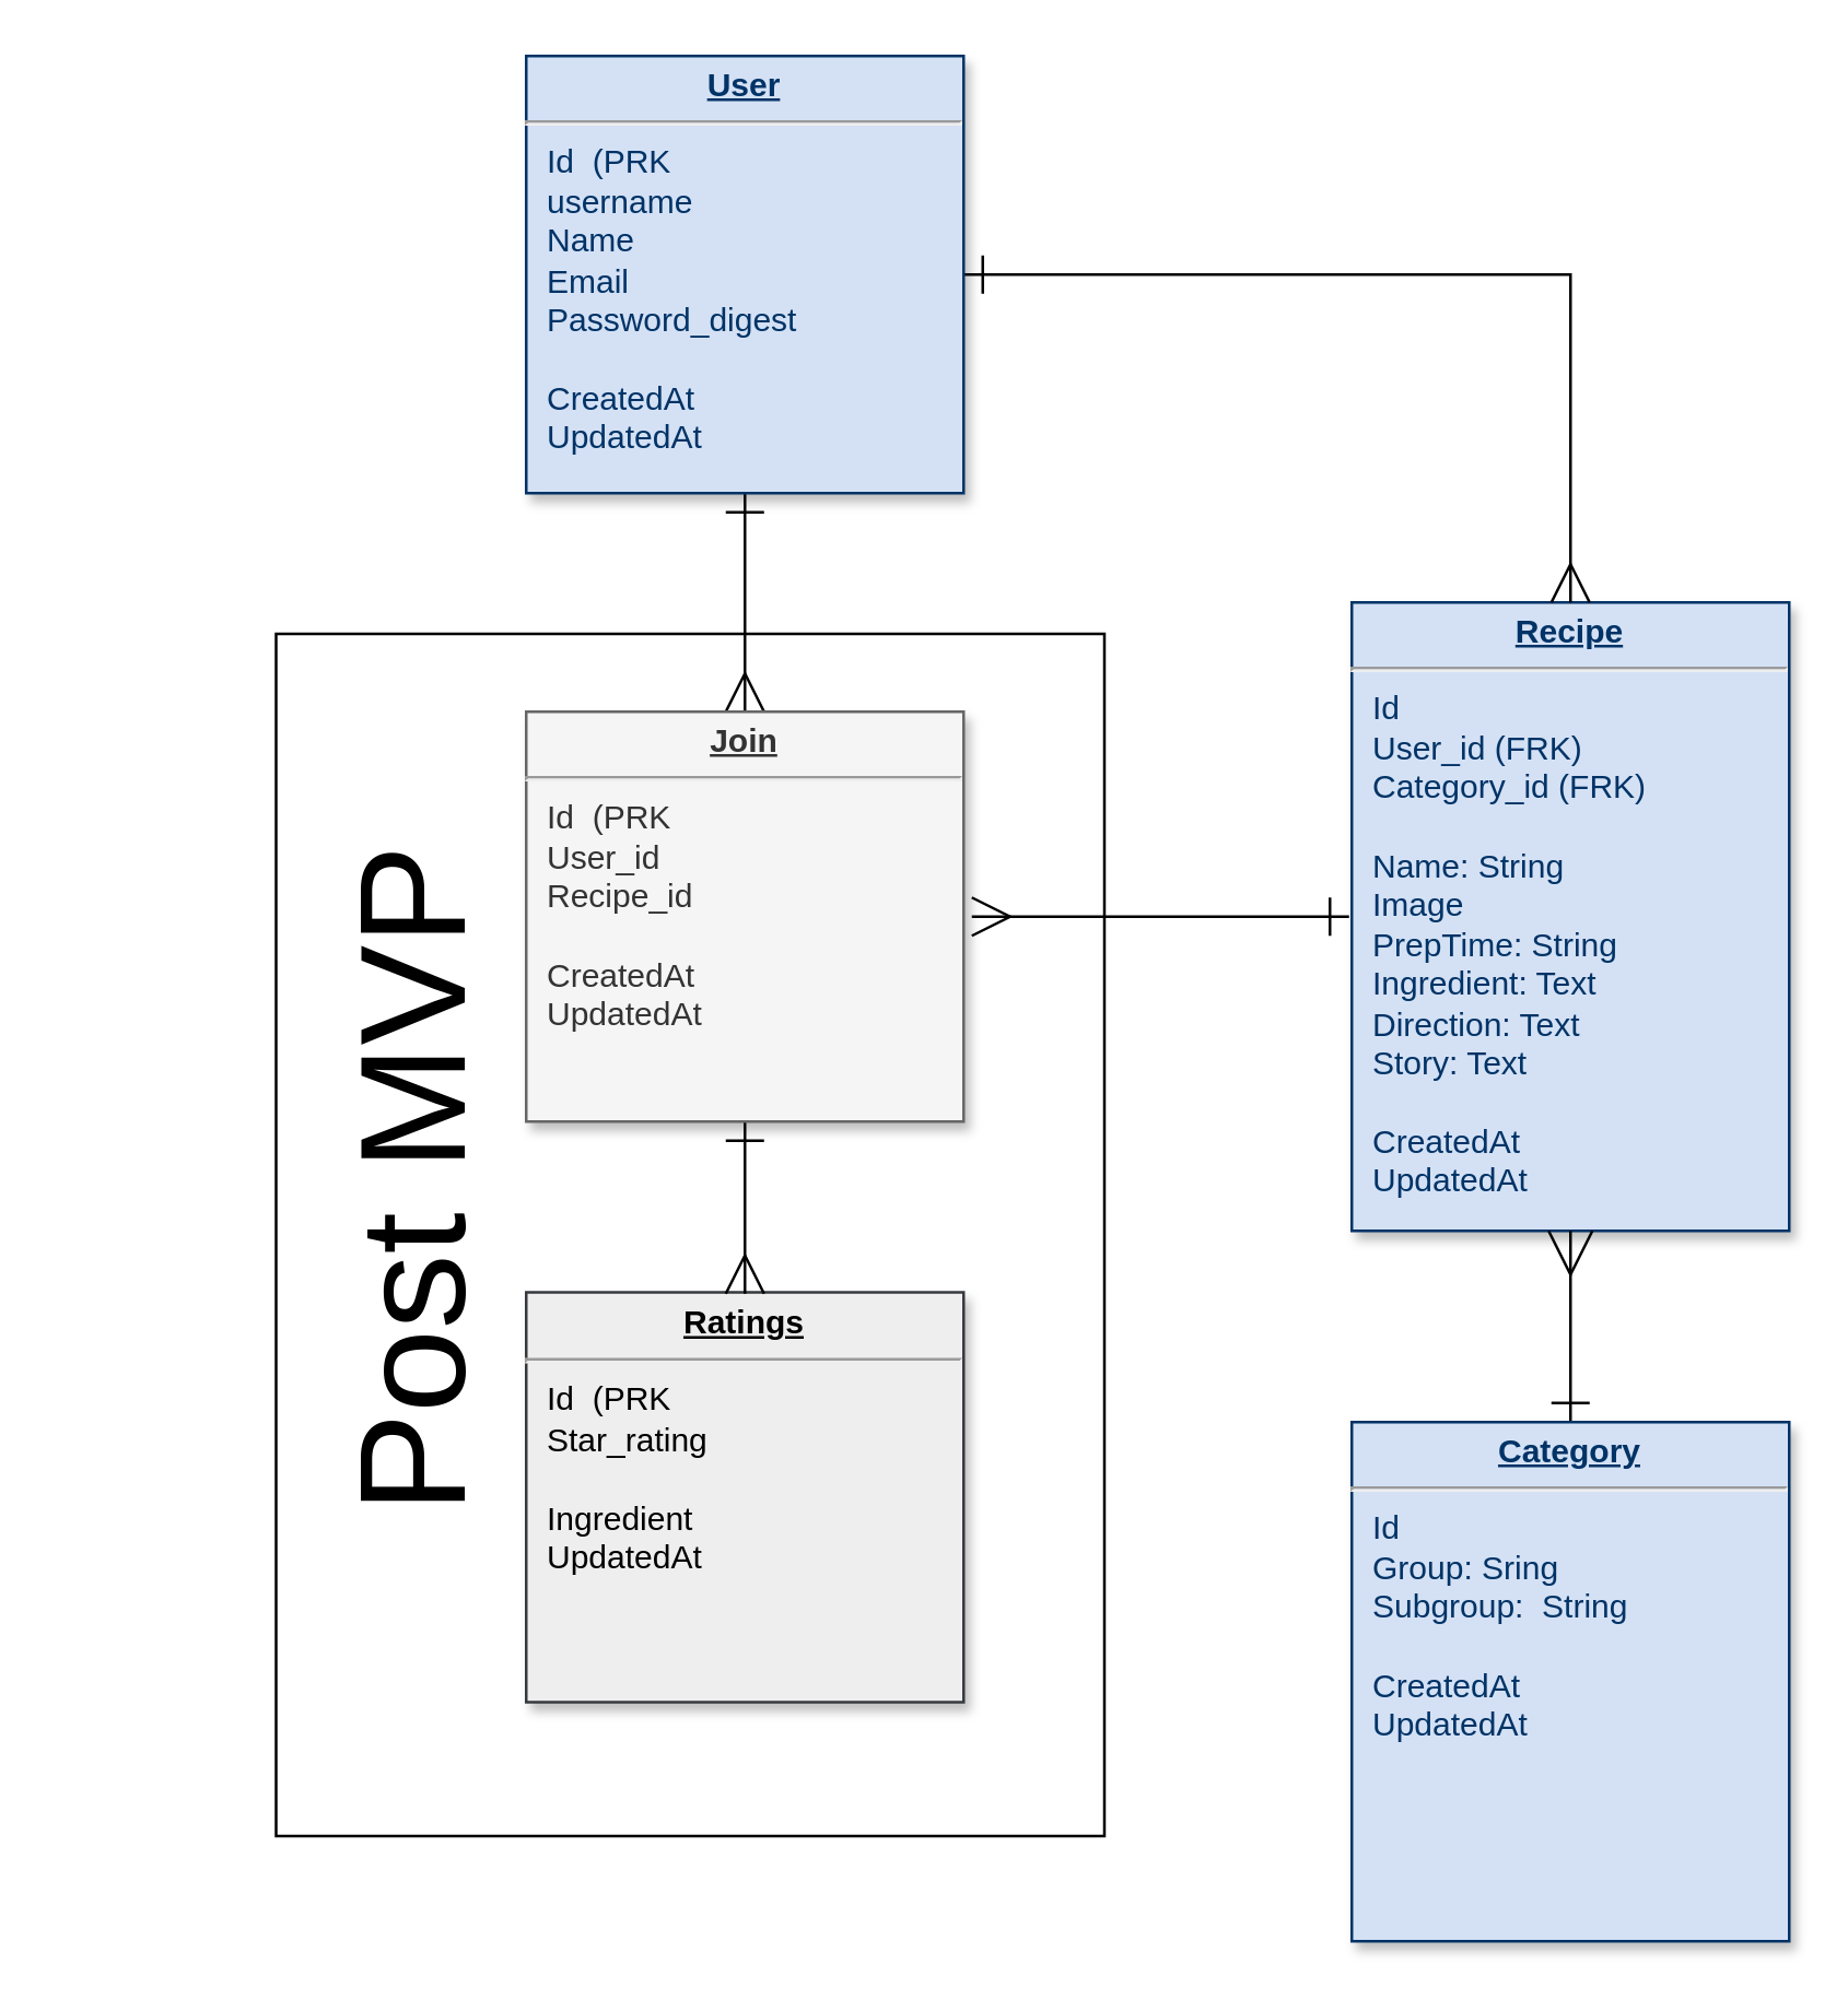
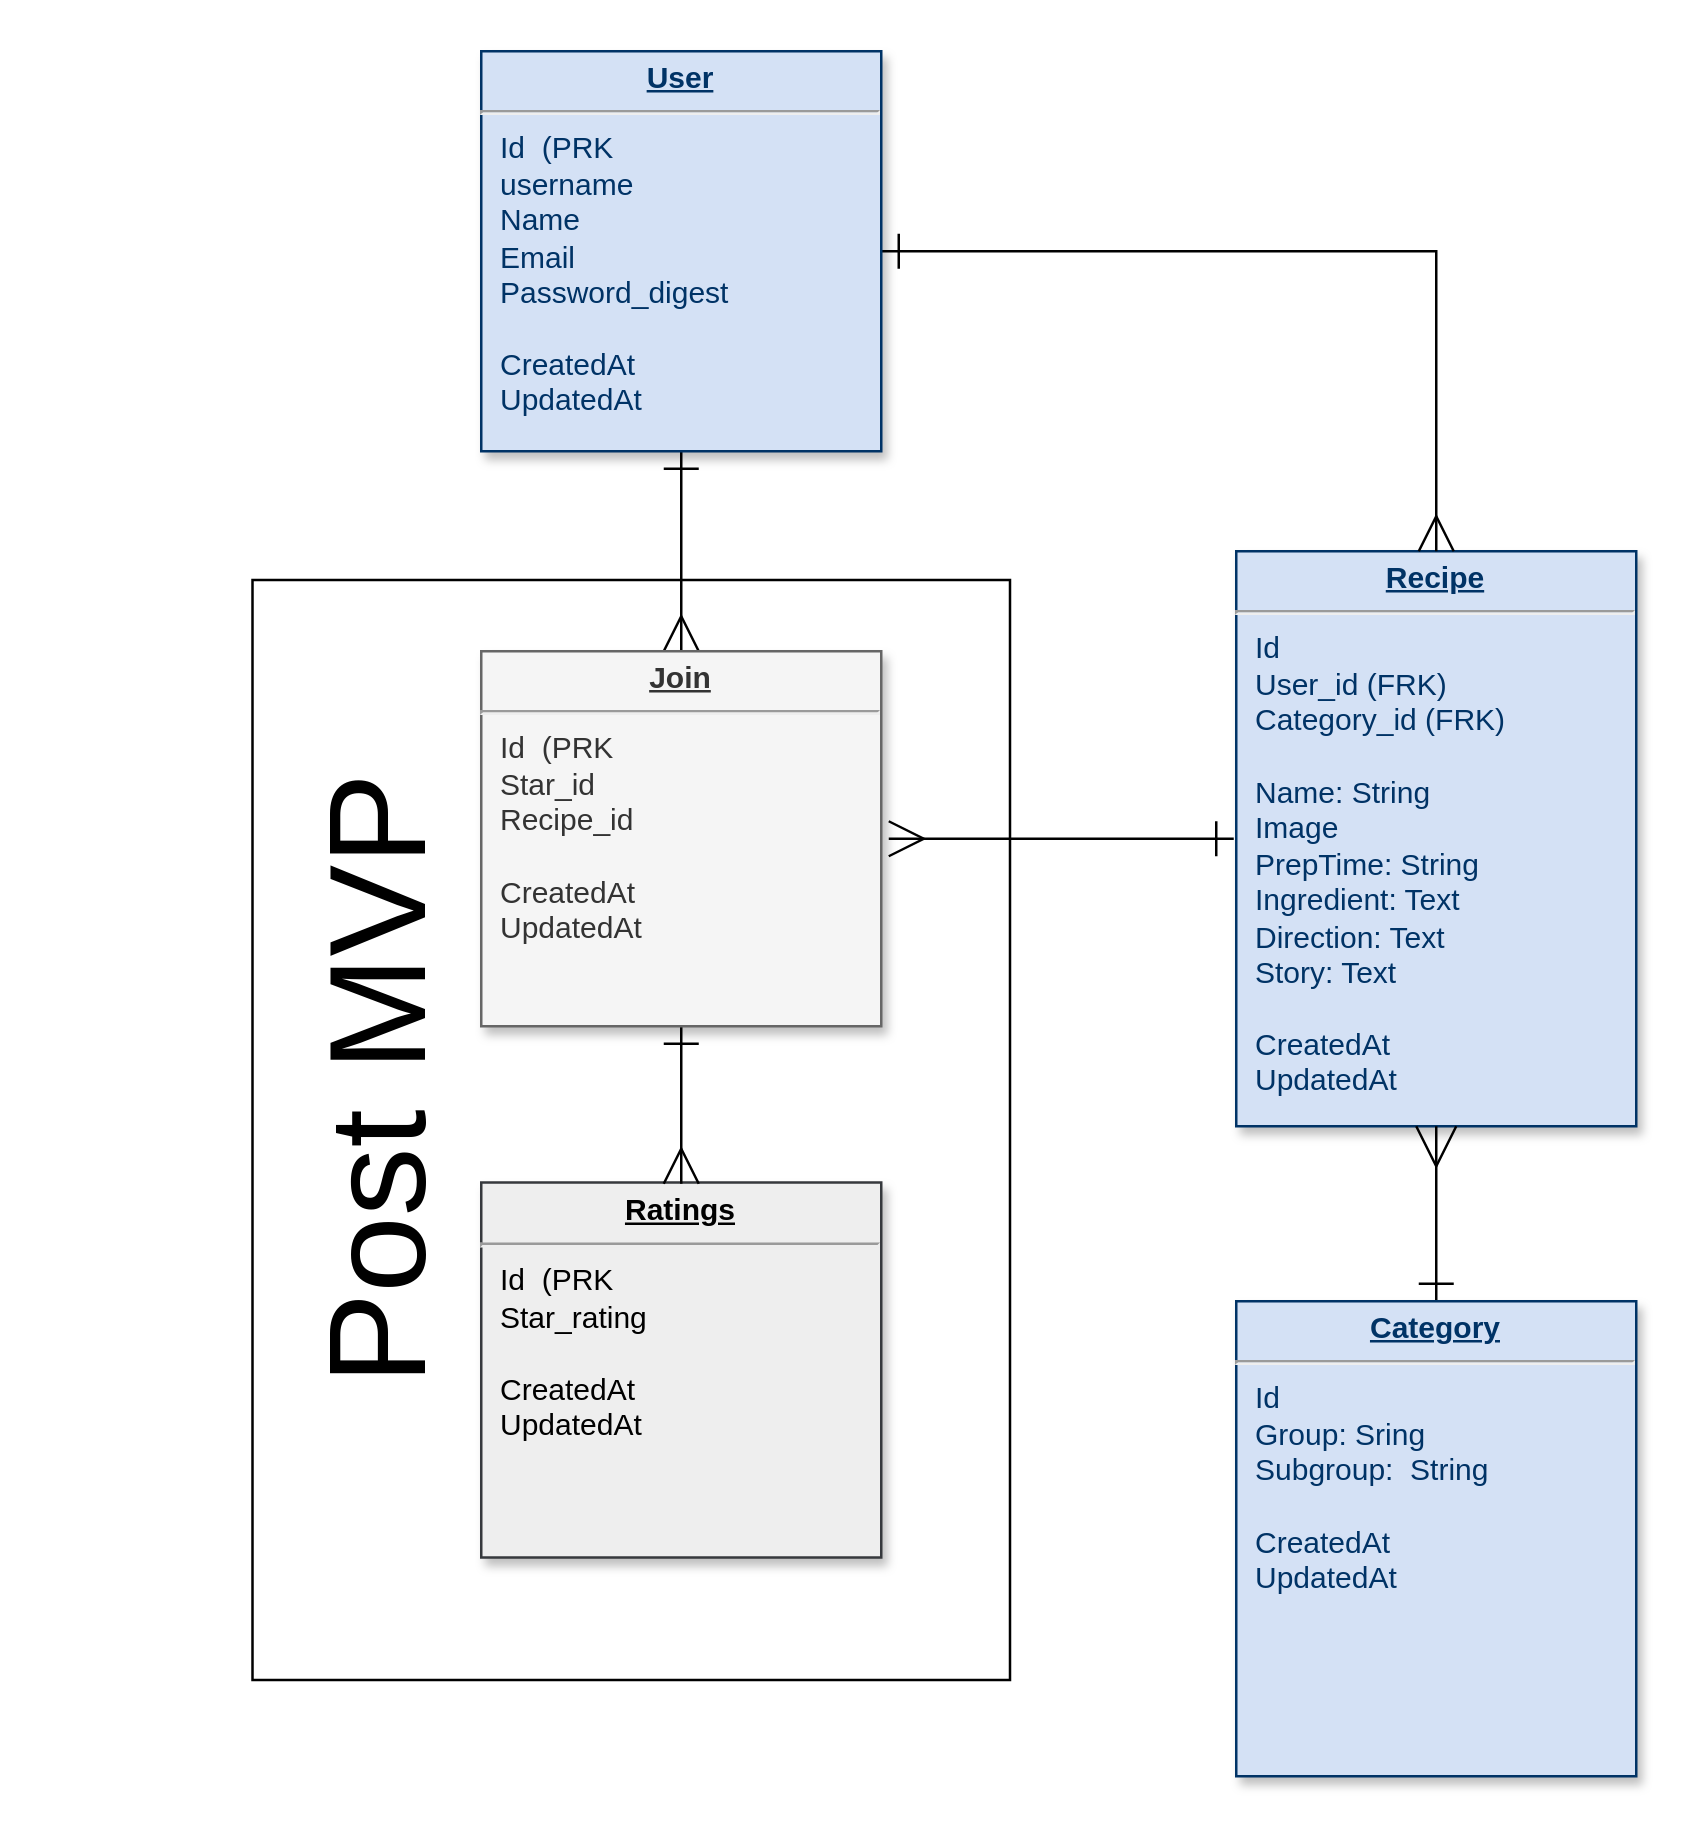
  <mxCell id="0" />
  <mxCell id="1" parent="0" />
  <mxCell id="2" value="" style="rounded=0;whiteSpace=wrap;html=1;labelBackgroundColor=none;gradientColor=none;rotation=90;" parent="1" vertex="1"><mxGeometry y="300" width="440" height="303" as="geometry" x="32" /></mxCell>
  <mxCell id="3" style="edgeStyle=orthogonalEdgeStyle;rounded=0;orthogonalLoop=1;jettySize=auto;html=1;startArrow=ERone;startFill=0;endArrow=ERmany;endFill=0;endSize=12;startSize=12;" parent="1" edge="1"><mxGeometry relative="1" as="geometry"><mxPoint x="493" y="335" as="sourcePoint" /><mxPoint x="355" y="335" as="targetPoint" /><Array as="points"><mxPoint x="493" y="335" /></Array></mxGeometry></mxCell>
  <mxCell id="4" value="&lt;p style=&quot;margin: 0px ; margin-top: 4px ; text-align: center ; text-decoration: underline&quot;&gt;&lt;b&gt;Recipe&lt;/b&gt;&lt;/p&gt;&lt;hr&gt;&lt;p style=&quot;margin: 0px ; margin-left: 8px&quot;&gt;Id&lt;/p&gt;&lt;p style=&quot;margin: 0px ; margin-left: 8px&quot;&gt;User_id (FRK)&lt;/p&gt;&lt;p style=&quot;margin: 0px ; margin-left: 8px&quot;&gt;Category_id (FRK)&lt;/p&gt;&lt;p style=&quot;margin: 0px ; margin-left: 8px&quot;&gt;&lt;br&gt;&lt;/p&gt;&lt;p style=&quot;margin: 0px ; margin-left: 8px&quot;&gt;Name: String&lt;/p&gt;&lt;p style=&quot;margin: 0px ; margin-left: 8px&quot;&gt;Image&lt;/p&gt;&lt;p style=&quot;margin: 0px ; margin-left: 8px&quot;&gt;PrepTime: String&lt;/p&gt;&lt;p style=&quot;margin: 0px ; margin-left: 8px&quot;&gt;Ingredient: Text&lt;/p&gt;&lt;p style=&quot;margin: 0px ; margin-left: 8px&quot;&gt;Direction: Text&lt;/p&gt;&lt;p style=&quot;margin: 0px ; margin-left: 8px&quot;&gt;Story: Text&lt;/p&gt;&lt;p style=&quot;margin: 0px ; margin-left: 8px&quot;&gt;&lt;br&gt;&lt;/p&gt;&lt;p style=&quot;margin: 0px ; margin-left: 8px&quot;&gt;CreatedAt&lt;/p&gt;&lt;p style=&quot;margin: 0px ; margin-left: 8px&quot;&gt;UpdatedAt&lt;/p&gt;&lt;p style=&quot;margin: 0px ; margin-left: 8px&quot;&gt;&lt;br&gt;&lt;/p&gt;" style="verticalAlign=top;align=left;overflow=fill;fontSize=12;fontFamily=Helvetica;html=1;strokeColor=#003366;shadow=1;fillColor=#D4E1F5;fontColor=#003366" parent="1" vertex="1"><mxGeometry x="494" y="220" width="160" height="230" as="geometry" /></mxCell>
  <mxCell id="5" style="edgeStyle=orthogonalEdgeStyle;rounded=0;orthogonalLoop=1;jettySize=auto;html=1;exitX=0.5;exitY=1;exitDx=0;exitDy=0;entryX=0.5;entryY=0;entryDx=0;entryDy=0;startArrow=ERone;startFill=0;startSize=12;endArrow=ERmany;endFill=0;endSize=12;strokeWidth=1;" parent="1" source="7" target="12" edge="1"><mxGeometry relative="1" as="geometry" /></mxCell>
  <mxCell id="6" style="edgeStyle=orthogonalEdgeStyle;rounded=0;orthogonalLoop=1;jettySize=auto;html=1;exitX=1;exitY=0.5;exitDx=0;exitDy=0;entryX=0.5;entryY=0;entryDx=0;entryDy=0;startArrow=ERone;startFill=0;endArrow=ERmany;endFill=0;startSize=12;endSize=12;" parent="1" source="7" target="4" edge="1"><mxGeometry relative="1" as="geometry"><mxPoint x="493" y="100" as="targetPoint" /></mxGeometry></mxCell>
  <mxCell id="7" value="&lt;p style=&quot;margin: 0px ; margin-top: 4px ; text-align: center ; text-decoration: underline&quot;&gt;&lt;strong&gt;User&lt;/strong&gt;&lt;/p&gt;&lt;hr&gt;&lt;p style=&quot;margin: 0px ; margin-left: 8px&quot;&gt;Id&amp;nbsp; (PRK&lt;/p&gt;&lt;p style=&quot;margin: 0px ; margin-left: 8px&quot;&gt;username&lt;/p&gt;&lt;p style=&quot;margin: 0px ; margin-left: 8px&quot;&gt;Name&lt;/p&gt;&lt;p style=&quot;margin: 0px ; margin-left: 8px&quot;&gt;Email&lt;/p&gt;&lt;p style=&quot;margin: 0px ; margin-left: 8px&quot;&gt;Password_digest&lt;/p&gt;&lt;p style=&quot;margin: 0px ; margin-left: 8px&quot;&gt;&lt;br&gt;&lt;/p&gt;&lt;p style=&quot;margin: 0px ; margin-left: 8px&quot;&gt;CreatedAt&lt;/p&gt;&lt;p style=&quot;margin: 0px ; margin-left: 8px&quot;&gt;UpdatedAt&lt;/p&gt;&lt;p style=&quot;margin: 0px ; margin-left: 8px&quot;&gt;&lt;br&gt;&lt;/p&gt;" style="verticalAlign=top;align=left;overflow=fill;fontSize=12;fontFamily=Helvetica;html=1;strokeColor=#003366;shadow=1;fillColor=#D4E1F5;fontColor=#003366" parent="1" vertex="1"><mxGeometry x="192" y="20" width="160" height="160" as="geometry" /></mxCell>
  <mxCell id="8" value="" style="endArrow=ERone;endSize=12;startArrow=ERmany;startSize=14;startFill=0;edgeStyle=orthogonalEdgeStyle;align=left;verticalAlign=bottom;endFill=0;entryX=0.5;entryY=0;entryDx=0;entryDy=0;" parent="1" source="4" target="9" edge="1"><mxGeometry x="-0.818" y="5.0" relative="1" as="geometry"><mxPoint x="264" y="620" as="sourcePoint" /><mxPoint x="517" y="492.5" as="targetPoint" /><mxPoint as="offset" /></mxGeometry></mxCell>
  <mxCell id="9" value="&lt;p style=&quot;margin: 0px ; margin-top: 4px ; text-align: center ; text-decoration: underline&quot;&gt;&lt;b&gt;Category&lt;/b&gt;&lt;/p&gt;&lt;hr&gt;&lt;p style=&quot;margin: 0px ; margin-left: 8px&quot;&gt;Id&lt;/p&gt;&lt;p style=&quot;margin: 0px ; margin-left: 8px&quot;&gt;Group: Sring&lt;/p&gt;&lt;p style=&quot;margin: 0px ; margin-left: 8px&quot;&gt;Subgroup:&amp;nbsp; String&lt;/p&gt;&lt;p style=&quot;margin: 0px ; margin-left: 8px&quot;&gt;&lt;br&gt;&lt;/p&gt;&lt;p style=&quot;margin: 0px ; margin-left: 8px&quot;&gt;CreatedAt&lt;/p&gt;&lt;p style=&quot;margin: 0px ; margin-left: 8px&quot;&gt;UpdatedAt&lt;/p&gt;&lt;p style=&quot;margin: 0px ; margin-left: 8px&quot;&gt;&lt;br&gt;&lt;/p&gt;" style="verticalAlign=top;align=left;overflow=fill;fontSize=12;fontFamily=Helvetica;html=1;strokeColor=#003366;shadow=1;fillColor=#D4E1F5;fontColor=#003366" parent="1" vertex="1"><mxGeometry x="494" y="520" width="160" height="190" as="geometry" /></mxCell>
- <mxCell id="10" value="&lt;p style=&quot;margin: 0px ; margin-top: 4px ; text-align: center ; text-decoration: underline&quot;&gt;&lt;b&gt;Ratings&lt;/b&gt;&lt;/p&gt;&lt;hr&gt;&lt;p style=&quot;margin: 0px ; margin-left: 8px&quot;&gt;Id&amp;nbsp; (PRK&lt;/p&gt;&lt;p style=&quot;margin: 0px ; margin-left: 8px&quot;&gt;Star_rating&lt;/p&gt;&lt;p style=&quot;margin: 0px ; margin-left: 8px&quot;&gt;&lt;br&gt;&lt;/p&gt;&lt;p style=&quot;margin: 0px ; margin-left: 8px&quot;&gt;Ingredient&lt;/p&gt;&lt;p style=&quot;margin: 0px ; margin-left: 8px&quot;&gt;UpdatedAt&lt;/p&gt;&lt;p style=&quot;margin: 0px ; margin-left: 8px&quot;&gt;&lt;br&gt;&lt;/p&gt;" style="verticalAlign=top;align=left;overflow=fill;fontSize=12;fontFamily=Helvetica;html=1;strokeColor=#36393d;shadow=1;fillColor=#eeeeee;labelBackgroundColor=none;" parent="1" vertex="1"><mxGeometry x="192" y="472.5" width="160" height="150" as="geometry" /></mxCell>
+ <mxCell id="10" value="&lt;p style=&quot;margin: 0px ; margin-top: 4px ; text-align: center ; text-decoration: underline&quot;&gt;&lt;b&gt;Ratings&lt;/b&gt;&lt;/p&gt;&lt;hr&gt;&lt;p style=&quot;margin: 0px ; margin-left: 8px&quot;&gt;Id&amp;nbsp; (PRK&lt;/p&gt;&lt;p style=&quot;margin: 0px ; margin-left: 8px&quot;&gt;Star_rating&lt;/p&gt;&lt;p style=&quot;margin: 0px ; margin-left: 8px&quot;&gt;&lt;br&gt;&lt;/p&gt;&lt;p style=&quot;margin: 0px ; margin-left: 8px&quot;&gt;CreatedAt&lt;/p&gt;&lt;p style=&quot;margin: 0px ; margin-left: 8px&quot;&gt;UpdatedAt&lt;/p&gt;&lt;p style=&quot;margin: 0px ; margin-left: 8px&quot;&gt;&lt;br&gt;&lt;/p&gt;" style="verticalAlign=top;align=left;overflow=fill;fontSize=12;fontFamily=Helvetica;html=1;strokeColor=#36393d;shadow=1;fillColor=#eeeeee;labelBackgroundColor=none;" parent="1" vertex="1"><mxGeometry x="192" y="472.5" width="160" height="150" as="geometry" /></mxCell>
  <mxCell id="11" style="edgeStyle=orthogonalEdgeStyle;rounded=0;orthogonalLoop=1;jettySize=auto;html=1;exitX=0.5;exitY=1;exitDx=0;exitDy=0;startArrow=ERone;startFill=0;endArrow=ERmany;endFill=0;endSize=12;startSize=12;" parent="1" source="12" edge="1"><mxGeometry relative="1" as="geometry"><mxPoint x="232" y="422" as="sourcePoint" /><mxPoint x="272" y="473" as="targetPoint" /><Array as="points" /></mxGeometry></mxCell>
- <mxCell id="12" value="&lt;p style=&quot;margin: 0px ; margin-top: 4px ; text-align: center ; text-decoration: underline&quot;&gt;&lt;b&gt;Join&lt;/b&gt;&lt;/p&gt;&lt;hr&gt;&lt;p style=&quot;margin: 0px ; margin-left: 8px&quot;&gt;Id&amp;nbsp; (PRK&lt;/p&gt;&lt;p style=&quot;margin: 0px ; margin-left: 8px&quot;&gt;User_id&lt;/p&gt;&lt;p style=&quot;margin: 0px ; margin-left: 8px&quot;&gt;Recipe_id&lt;/p&gt;&lt;p style=&quot;margin: 0px ; margin-left: 8px&quot;&gt;&lt;br&gt;&lt;/p&gt;&lt;p style=&quot;margin: 0px ; margin-left: 8px&quot;&gt;CreatedAt&lt;/p&gt;&lt;p style=&quot;margin: 0px ; margin-left: 8px&quot;&gt;UpdatedAt&lt;/p&gt;&lt;p style=&quot;margin: 0px ; margin-left: 8px&quot;&gt;&lt;br&gt;&lt;/p&gt;" style="verticalAlign=top;align=left;overflow=fill;fontSize=12;fontFamily=Helvetica;html=1;shadow=1;fillColor=#f5f5f5;strokeColor=#666666;fontColor=#333333;gradientColor=none;" parent="1" vertex="1"><mxGeometry x="192" y="260" width="160" height="150" as="geometry" /></mxCell>
+ <mxCell id="12" value="&lt;p style=&quot;margin: 0px ; margin-top: 4px ; text-align: center ; text-decoration: underline&quot;&gt;&lt;b&gt;Join&lt;/b&gt;&lt;/p&gt;&lt;hr&gt;&lt;p style=&quot;margin: 0px ; margin-left: 8px&quot;&gt;Id&amp;nbsp; (PRK&lt;/p&gt;&lt;p style=&quot;margin: 0px ; margin-left: 8px&quot;&gt;Star_id&lt;/p&gt;&lt;p style=&quot;margin: 0px ; margin-left: 8px&quot;&gt;Recipe_id&lt;/p&gt;&lt;p style=&quot;margin: 0px ; margin-left: 8px&quot;&gt;&lt;br&gt;&lt;/p&gt;&lt;p style=&quot;margin: 0px ; margin-left: 8px&quot;&gt;CreatedAt&lt;/p&gt;&lt;p style=&quot;margin: 0px ; margin-left: 8px&quot;&gt;UpdatedAt&lt;/p&gt;&lt;p style=&quot;margin: 0px ; margin-left: 8px&quot;&gt;&lt;br&gt;&lt;/p&gt;" style="verticalAlign=top;align=left;overflow=fill;fontSize=12;fontFamily=Helvetica;html=1;shadow=1;fillColor=#f5f5f5;strokeColor=#666666;fontColor=#333333;gradientColor=none;" parent="1" vertex="1"><mxGeometry x="192" y="260" width="160" height="150" as="geometry" /></mxCell>
  <mxCell id="13" value="&lt;font style=&quot;font-size: 55px&quot;&gt;Post MVP&lt;/font&gt;" style="text;html=1;resizable=0;autosize=1;align=center;verticalAlign=middle;points=[];fillColor=none;strokeColor=none;rounded=0;labelBackgroundColor=none;rotation=-90;" parent="1" vertex="1"><mxGeometry x="20" y="417" width="260" height="30" as="geometry" /></mxCell>
